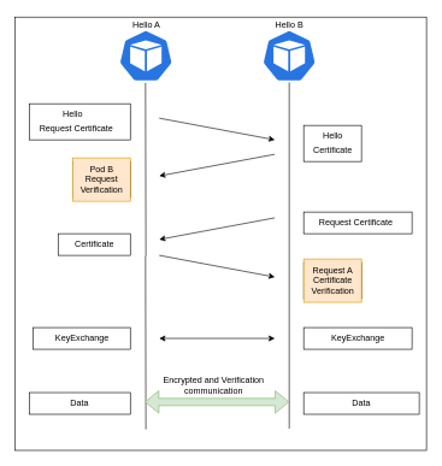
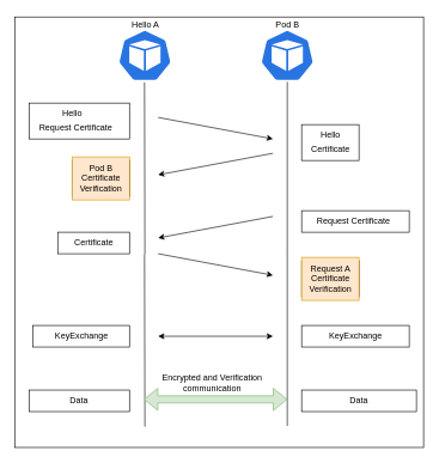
  <mxCell id="0" />
  <mxCell id="1" parent="0" />
  <mxCell id="2" value="" style="rounded=0;whiteSpace=wrap;html=1;" vertex="1" parent="1"><mxGeometry x="20" y="23" width="570" height="600" as="geometry" /></mxCell>
  <mxCell id="3" value="" style="endArrow=none;html=1;rounded=0;entryX=0.5;entryY=1;entryDx=0;entryDy=0;entryPerimeter=0;" edge="1" parent="1"><mxGeometry width="50" height="50" relative="1" as="geometry"><mxPoint x="201.5" y="354" as="sourcePoint" /><mxPoint x="201" y="114" as="targetPoint" /></mxGeometry></mxCell>
  <mxCell id="4" value="" style="endArrow=none;html=1;rounded=0;entryX=0.5;entryY=1;entryDx=0;entryDy=0;entryPerimeter=0;" edge="1" parent="1"><mxGeometry width="50" height="50" relative="1" as="geometry"><mxPoint x="400" y="353" as="sourcePoint" /><mxPoint x="400" y="113" as="targetPoint" /></mxGeometry></mxCell>
  <mxCell id="5" value="" style="rounded=0;whiteSpace=wrap;html=1;" vertex="1" parent="1"><mxGeometry x="40" y="143" width="140" height="50" as="geometry" /></mxCell>
  <mxCell id="6" value="Hello" style="text;html=1;align=center;verticalAlign=middle;resizable=0;points=[];autosize=1;strokeColor=none;fillColor=none;" vertex="1" parent="1"><mxGeometry x="75" y="143" width="50" height="30" as="geometry" /></mxCell>
  <mxCell id="7" value="" style="rounded=0;whiteSpace=wrap;html=1;" vertex="1" parent="1"><mxGeometry x="420" y="173" width="80" height="50" as="geometry" /></mxCell>
  <mxCell id="8" value="Hello" style="text;html=1;align=center;verticalAlign=middle;resizable=0;points=[];autosize=1;strokeColor=none;fillColor=none;" vertex="1" parent="1"><mxGeometry x="435" y="173" width="50" height="30" as="geometry" /></mxCell>
  <mxCell id="9" value="Certificate" style="text;html=1;align=center;verticalAlign=middle;resizable=0;points=[];autosize=1;strokeColor=none;fillColor=none;" vertex="1" parent="1"><mxGeometry x="420" y="193" width="80" height="30" as="geometry" /></mxCell>
  <mxCell id="10" value="" style="endArrow=classic;html=1;rounded=0;" edge="1" parent="1"><mxGeometry width="50" height="50" relative="1" as="geometry"><mxPoint x="380" y="213" as="sourcePoint" /><mxPoint x="220" y="243" as="targetPoint" /></mxGeometry></mxCell>
  <mxCell id="11" value="" style="rounded=0;whiteSpace=wrap;html=1;" vertex="1" parent="1"><mxGeometry x="100" y="223" width="80" height="50" as="geometry" /></mxCell>
- <mxCell id="12" value="&lt;div&gt;Pod B&lt;/div&gt;Request&lt;div&gt;Verification&lt;/div&gt;" style="text;html=1;align=center;verticalAlign=middle;resizable=0;points=[];autosize=1;strokeColor=#d79b00;fillColor=#ffe6cc;" vertex="1" parent="1"><mxGeometry x="100" y="218" width="80" height="60" as="geometry" /></mxCell>
+ <mxCell id="12" value="&lt;div&gt;Pod B&lt;/div&gt;Certificate&lt;div&gt;Verification&lt;/div&gt;" style="text;html=1;align=center;verticalAlign=middle;resizable=0;points=[];autosize=1;strokeColor=#d79b00;fillColor=#ffe6cc;" vertex="1" parent="1"><mxGeometry x="100" y="218" width="80" height="60" as="geometry" /></mxCell>
  <mxCell id="13" value="" style="rounded=0;whiteSpace=wrap;html=1;" vertex="1" parent="1"><mxGeometry x="45" y="453" width="135" height="30" as="geometry" /></mxCell>
  <mxCell id="14" value="KeyExchange" style="text;html=1;align=center;verticalAlign=middle;resizable=0;points=[];autosize=1;strokeColor=none;fillColor=none;" vertex="1" parent="1"><mxGeometry x="62.5" y="453" width="100" height="30" as="geometry" /></mxCell>
  <mxCell id="15" value="" style="rounded=0;whiteSpace=wrap;html=1;" vertex="1" parent="1"><mxGeometry x="420" y="453" width="150" height="30" as="geometry" /></mxCell>
  <mxCell id="16" value="KeyExchange" style="text;html=1;align=center;verticalAlign=middle;resizable=0;points=[];autosize=1;strokeColor=none;fillColor=none;" vertex="1" parent="1"><mxGeometry x="445" y="453" width="100" height="30" as="geometry" /></mxCell>
  <mxCell id="17" value="Request Certificate" style="text;html=1;align=center;verticalAlign=middle;resizable=0;points=[];autosize=1;strokeColor=none;fillColor=none;" vertex="1" parent="1"><mxGeometry x="40" y="163" width="130" height="30" as="geometry" /></mxCell>
  <mxCell id="18" value="" style="endArrow=classic;html=1;rounded=0;" edge="1" parent="1"><mxGeometry width="50" height="50" relative="1" as="geometry"><mxPoint x="220" y="163" as="sourcePoint" /><mxPoint x="380" y="193" as="targetPoint" /></mxGeometry></mxCell>
  <mxCell id="19" value="" style="endArrow=none;html=1;rounded=0;entryX=0.5;entryY=1;entryDx=0;entryDy=0;entryPerimeter=0;" edge="1" parent="1"><mxGeometry width="50" height="50" relative="1" as="geometry"><mxPoint x="201.5" y="594" as="sourcePoint" /><mxPoint x="201" y="354" as="targetPoint" /></mxGeometry></mxCell>
  <mxCell id="20" value="" style="endArrow=none;html=1;rounded=0;entryX=0.5;entryY=1;entryDx=0;entryDy=0;entryPerimeter=0;" edge="1" parent="1"><mxGeometry width="50" height="50" relative="1" as="geometry"><mxPoint x="400" y="593" as="sourcePoint" /><mxPoint x="400" y="353" as="targetPoint" /></mxGeometry></mxCell>
  <mxCell id="21" value="" style="rounded=0;whiteSpace=wrap;html=1;" vertex="1" parent="1"><mxGeometry x="80" y="323" width="100" height="30" as="geometry" /></mxCell>
  <mxCell id="22" value="" style="rounded=0;whiteSpace=wrap;html=1;" vertex="1" parent="1"><mxGeometry x="420" y="293" width="150" height="30" as="geometry" /></mxCell>
  <mxCell id="23" value="Request Certificate" style="text;html=1;align=center;verticalAlign=middle;resizable=0;points=[];autosize=1;strokeColor=none;fillColor=none;" vertex="1" parent="1"><mxGeometry x="427.19" y="293" width="130" height="30" as="geometry" /></mxCell>
  <mxCell id="24" value="" style="endArrow=classic;html=1;rounded=0;" edge="1" parent="1"><mxGeometry width="50" height="50" relative="1" as="geometry"><mxPoint x="380" y="301" as="sourcePoint" /><mxPoint x="220" y="331" as="targetPoint" /></mxGeometry></mxCell>
  <mxCell id="25" value="Data" style="rounded=0;whiteSpace=wrap;html=1;" vertex="1" parent="1"><mxGeometry x="40" y="543" width="140" height="30" as="geometry" /></mxCell>
  <mxCell id="26" value="Data" style="rounded=0;whiteSpace=wrap;html=1;" vertex="1" parent="1"><mxGeometry x="420" y="543" width="160" height="30" as="geometry" /></mxCell>
  <mxCell id="27" value="" style="endArrow=classic;html=1;rounded=0;" edge="1" parent="1"><mxGeometry width="50" height="50" relative="1" as="geometry"><mxPoint x="220" y="353" as="sourcePoint" /><mxPoint x="380" y="383" as="targetPoint" /></mxGeometry></mxCell>
  <mxCell id="28" value="Certificate" style="text;html=1;align=center;verticalAlign=middle;resizable=0;points=[];autosize=1;strokeColor=none;fillColor=none;" vertex="1" parent="1"><mxGeometry x="90" y="323" width="80" height="30" as="geometry" /></mxCell>
  <mxCell id="29" value="" style="rounded=0;whiteSpace=wrap;html=1;" vertex="1" parent="1"><mxGeometry x="420" y="363" width="80" height="50" as="geometry" /></mxCell>
  <mxCell id="30" value="&lt;div&gt;Request A&lt;/div&gt;Certificate&lt;div&gt;Verification&lt;/div&gt;" style="text;html=1;align=center;verticalAlign=middle;resizable=0;points=[];autosize=1;strokeColor=#d79b00;fillColor=#ffe6cc;" vertex="1" parent="1"><mxGeometry x="420" y="358" width="80" height="60" as="geometry" /></mxCell>
  <mxCell id="31" value="" style="endArrow=classic;startArrow=classic;html=1;rounded=0;" edge="1" parent="1"><mxGeometry width="50" height="50" relative="1" as="geometry"><mxPoint x="220" y="468" as="sourcePoint" /><mxPoint x="380" y="468" as="targetPoint" /></mxGeometry></mxCell>
  <mxCell id="32" value="" style="shape=flexArrow;endArrow=classic;startArrow=classic;html=1;rounded=0;fillColor=#d5e8d4;strokeColor=#82b366;" edge="1" parent="1"><mxGeometry width="100" height="100" relative="1" as="geometry"><mxPoint x="200" y="556" as="sourcePoint" /><mxPoint x="400" y="556" as="targetPoint" /></mxGeometry></mxCell>
  <mxCell id="33" value="Hello A" style="text;html=1;align=center;verticalAlign=middle;resizable=0;points=[];autosize=1;strokeColor=none;fillColor=none;" vertex="1" parent="1"><mxGeometry x="171.5" y="20" width="60" height="30" as="geometry" /></mxCell>
  <mxCell id="34" value="" style="aspect=fixed;sketch=0;html=1;dashed=0;whitespace=wrap;verticalLabelPosition=bottom;verticalAlign=top;fillColor=#2875E2;strokeColor=#ffffff;points=[[0.005,0.63,0],[0.1,0.2,0],[0.9,0.2,0],[0.5,0,0],[0.995,0.63,0],[0.72,0.99,0],[0.5,1,0],[0.28,0.99,0]];shape=mxgraph.kubernetes.icon2;prIcon=pod" vertex="1" parent="1"><mxGeometry x="163.74" y="40.5" width="75.53" height="72.5" as="geometry" /></mxCell>
  <mxCell id="35" value="" style="aspect=fixed;sketch=0;html=1;dashed=0;whitespace=wrap;verticalLabelPosition=bottom;verticalAlign=top;fillColor=#2875E2;strokeColor=#ffffff;points=[[0.005,0.63,0],[0.1,0.2,0],[0.9,0.2,0],[0.5,0,0],[0.995,0.63,0],[0.72,0.99,0],[0.5,1,0],[0.28,0.99,0]];shape=mxgraph.kubernetes.icon2;prIcon=pod" vertex="1" parent="1"><mxGeometry x="362.23" y="40.5" width="75.53" height="72.5" as="geometry" /></mxCell>
- <mxCell id="36" value="Hello B" style="text;html=1;align=center;verticalAlign=middle;resizable=0;points=[];autosize=1;strokeColor=none;fillColor=none;" vertex="1" parent="1"><mxGeometry x="370" y="20" width="60" height="30" as="geometry" /></mxCell>
+ <mxCell id="36" value="Pod B" style="text;html=1;align=center;verticalAlign=middle;resizable=0;points=[];autosize=1;strokeColor=none;fillColor=none;" vertex="1" parent="1"><mxGeometry x="370" y="20" width="60" height="30" as="geometry" /></mxCell>
  <mxCell id="37" value="Encrypted and Verification&lt;div&gt;communication&lt;/div&gt;" style="text;html=1;align=center;verticalAlign=middle;resizable=0;points=[];autosize=1;strokeColor=none;fillColor=none;" vertex="1" parent="1"><mxGeometry x="205" y="513" width="180" height="40" as="geometry" /></mxCell>
